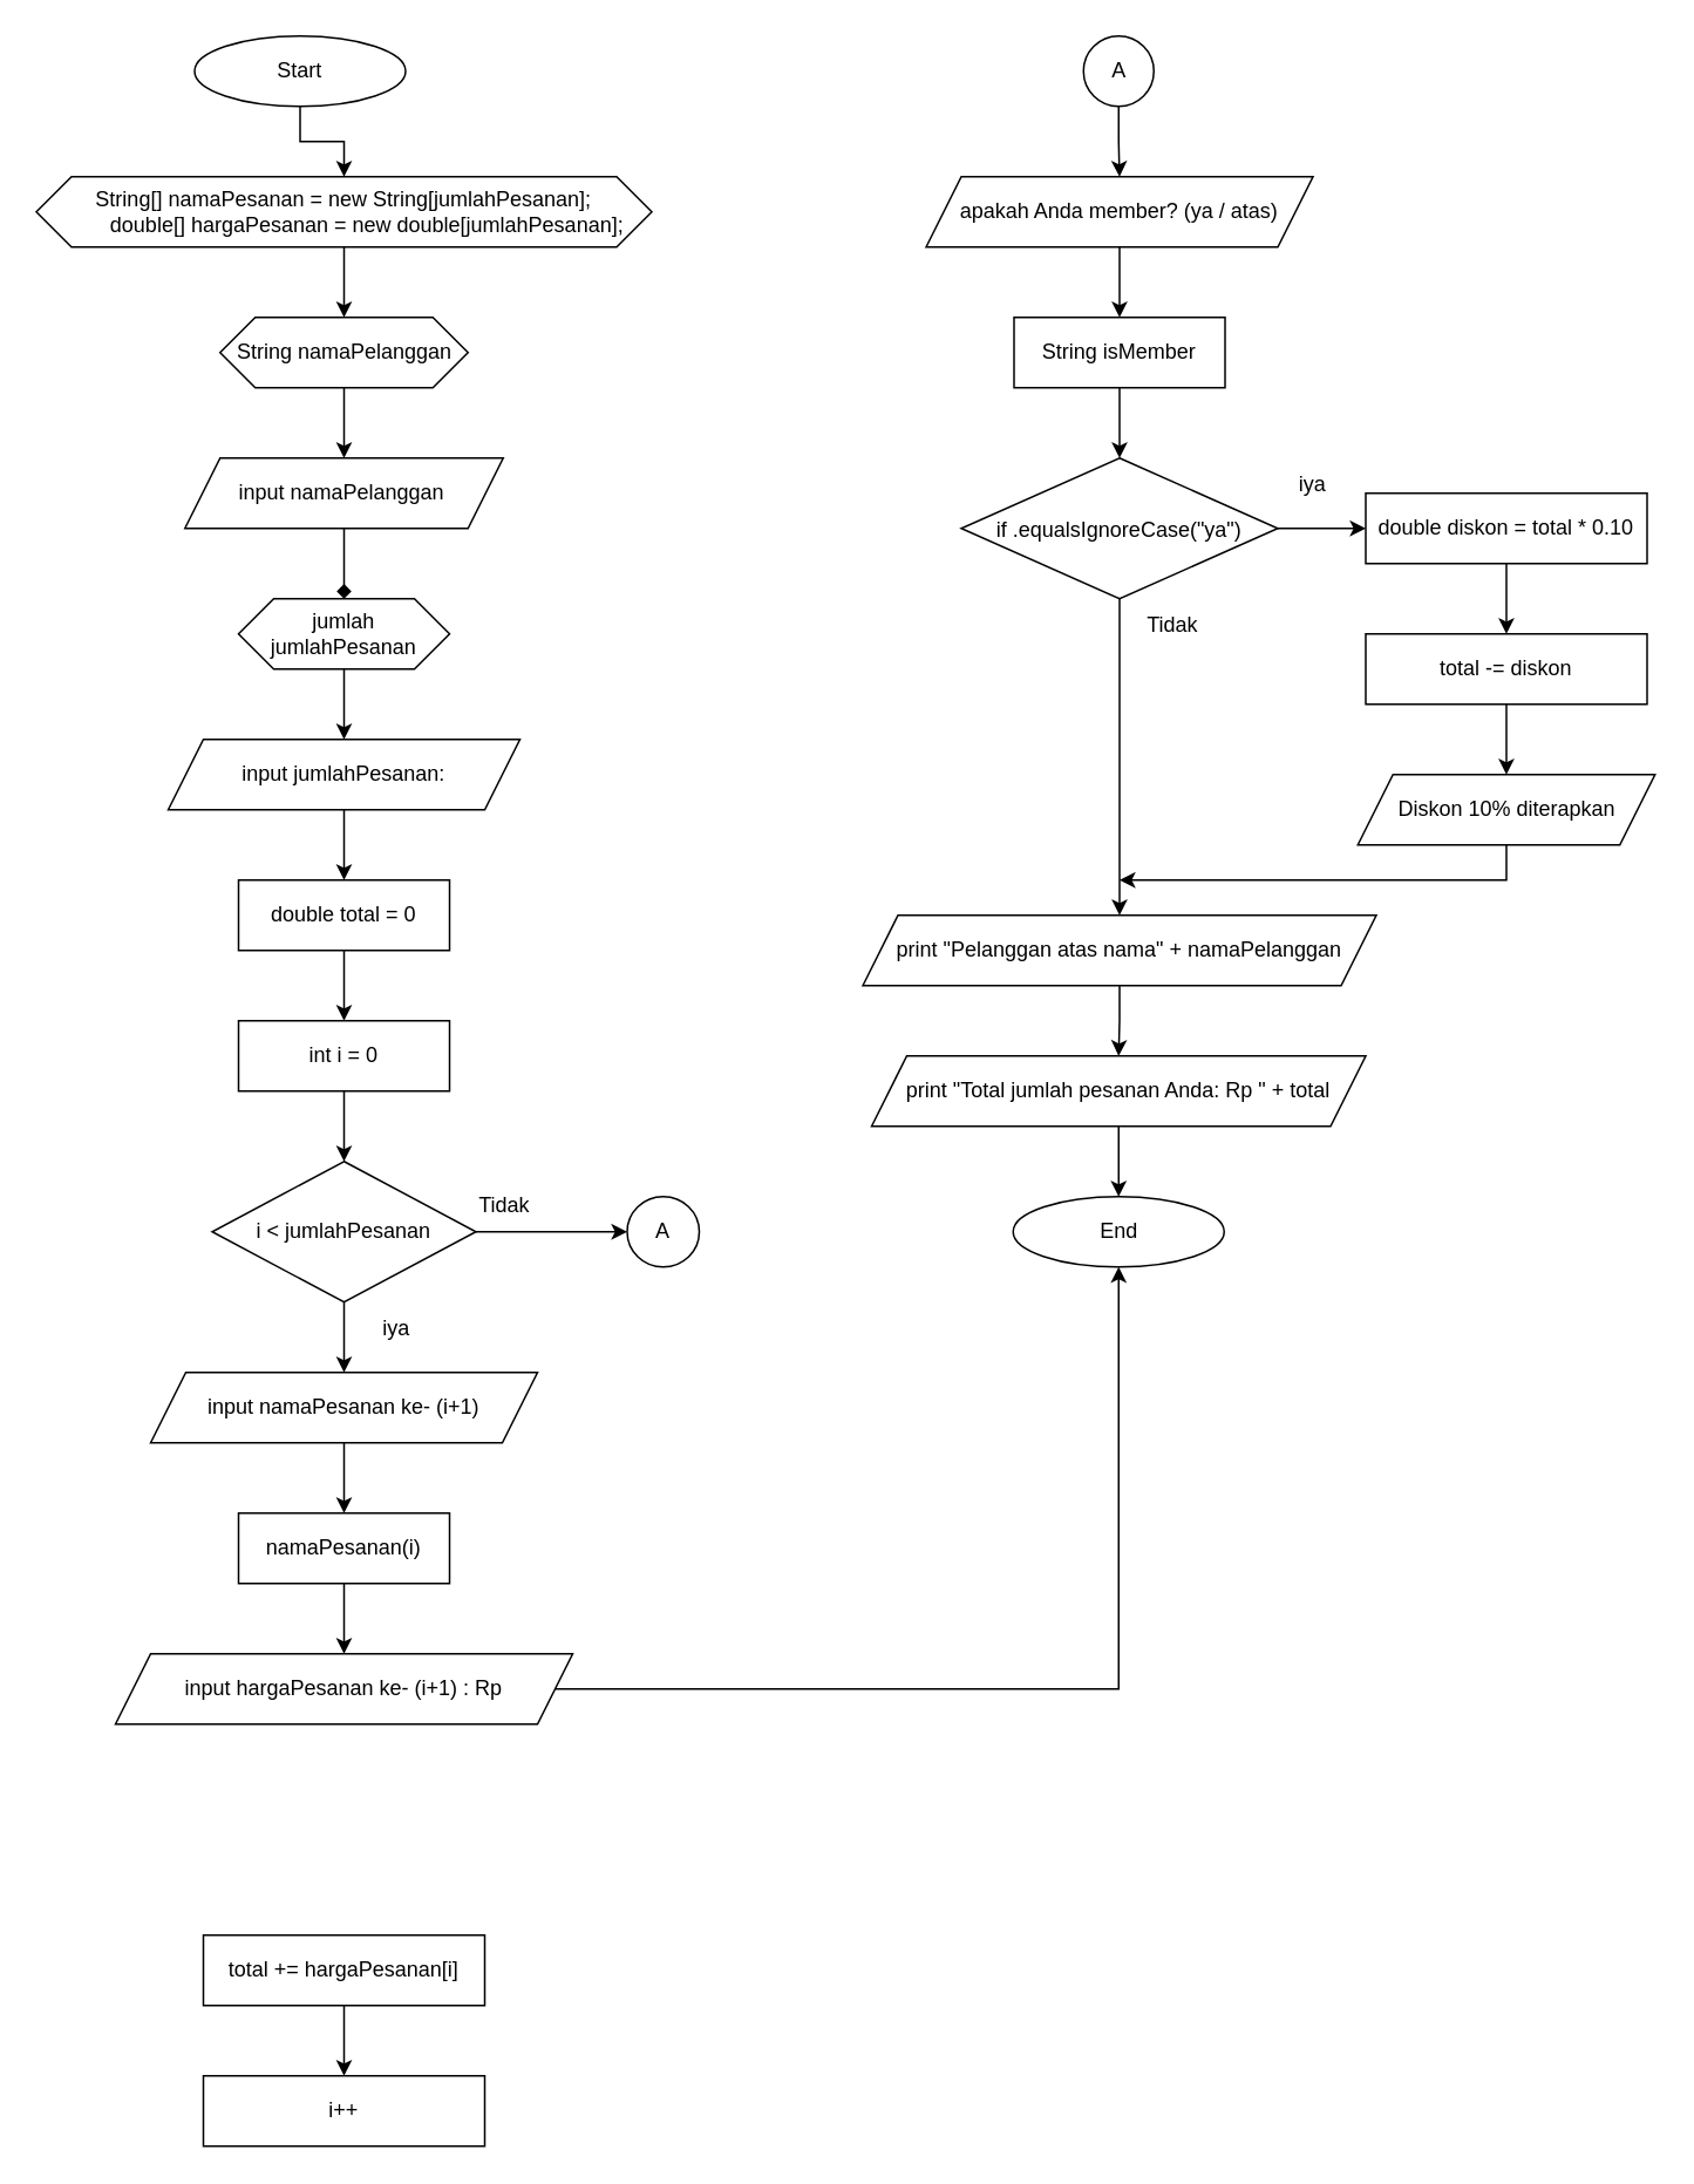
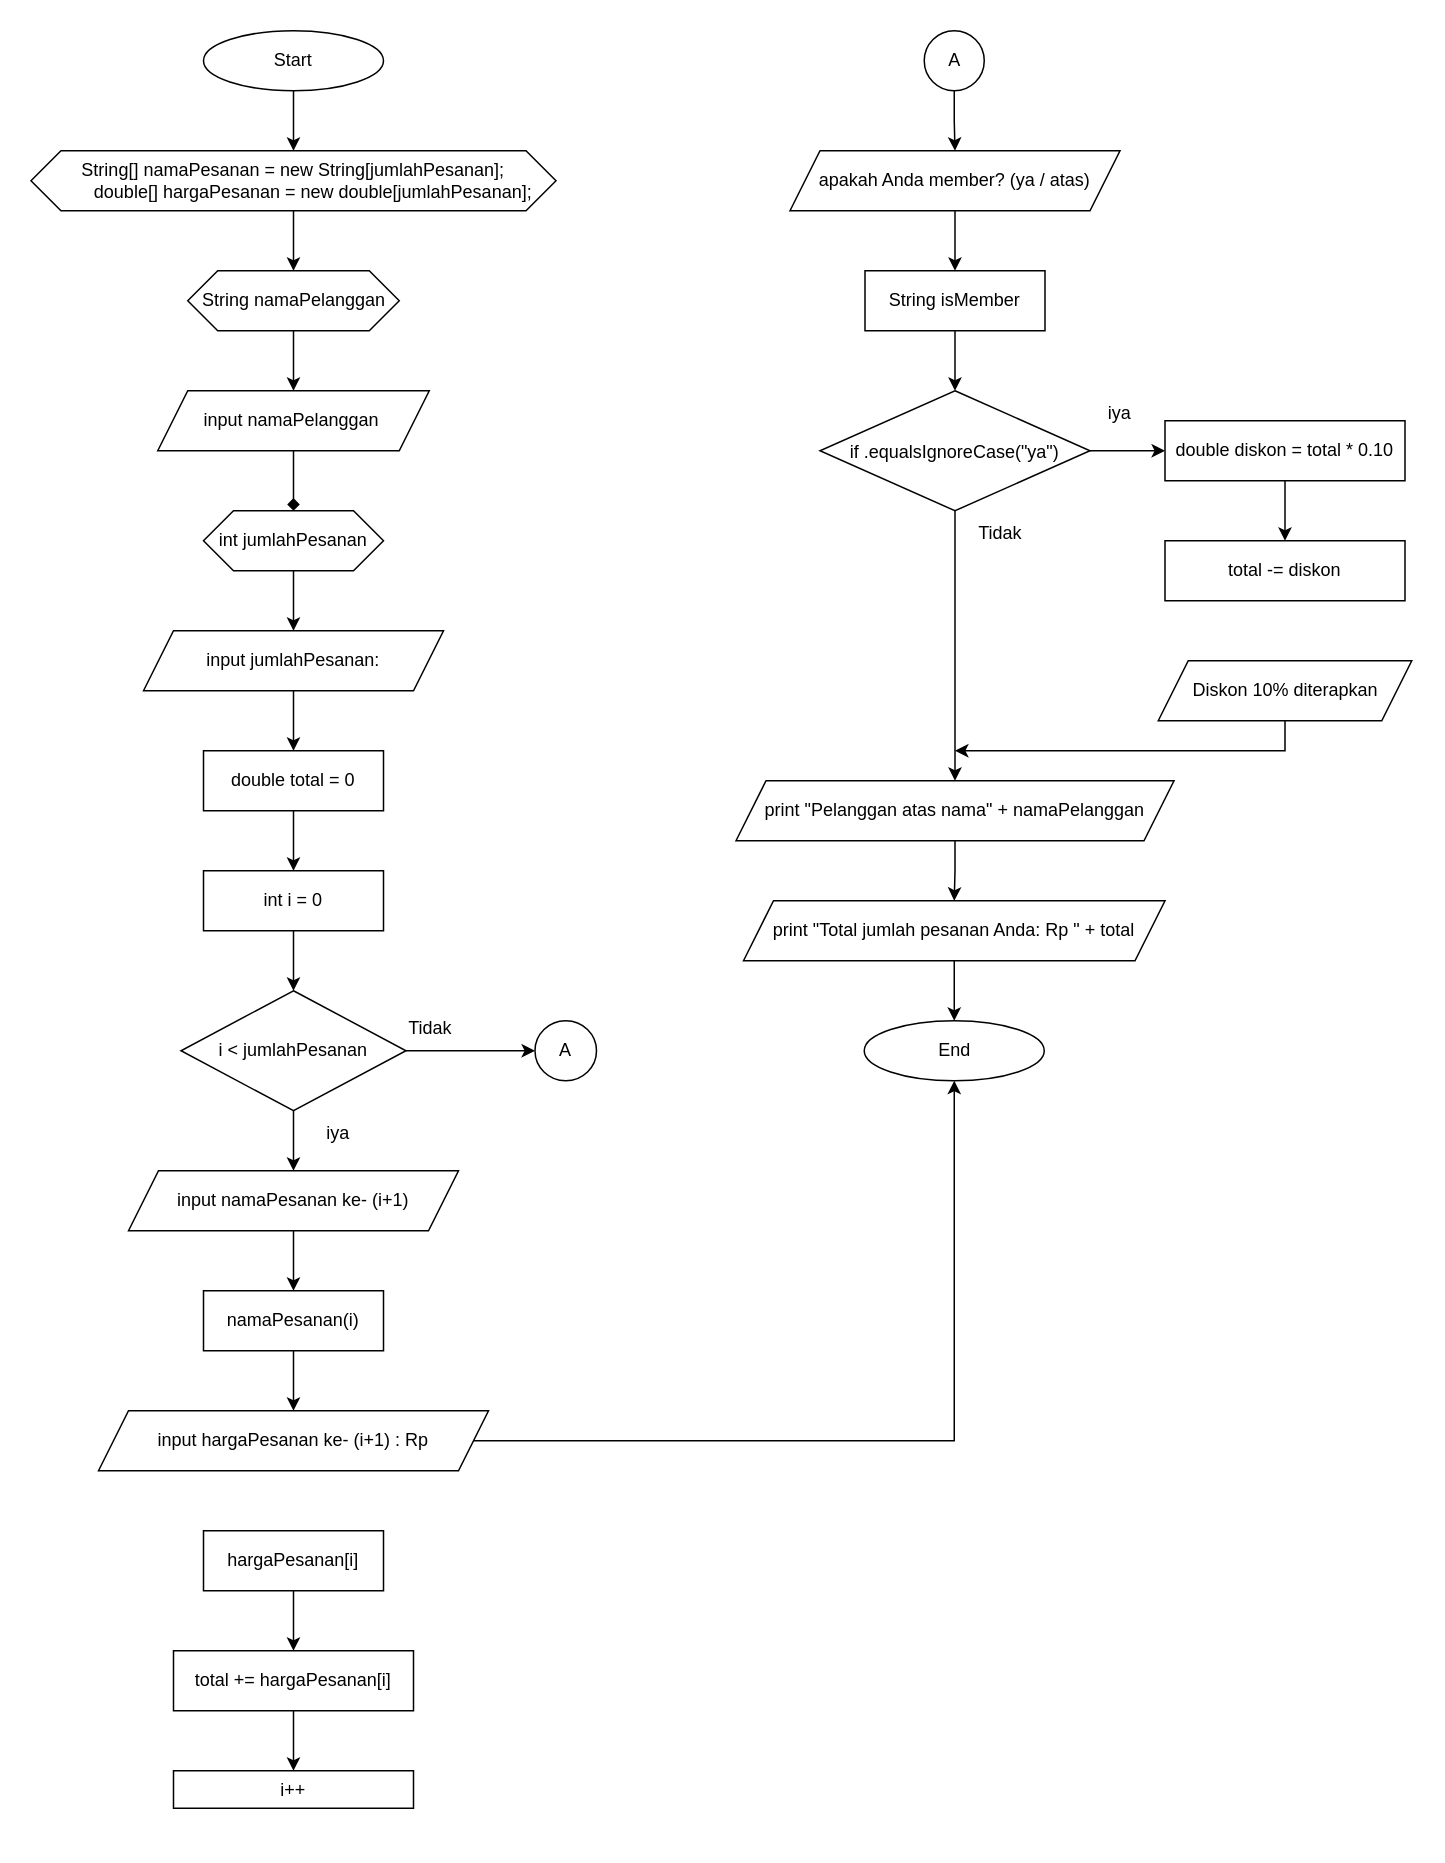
  <mxCell id="0" />
  <mxCell id="1" parent="0" />
  <mxCell id="2" value="" style="edgeStyle=orthogonalEdgeStyle;rounded=0;orthogonalLoop=1;jettySize=auto;html=1;" parent="1" source="3" target="11" edge="1"><mxGeometry relative="1" as="geometry" /></mxCell>
- <mxCell id="3" value="Start" style="ellipse;whiteSpace=wrap;html=1;" parent="1" vertex="1"><mxGeometry x="110" y="20" width="120" height="40" as="geometry" /></mxCell>
- <mxCell id="4" value="jumlah jumlahPesanan" style="shape=hexagon;perimeter=hexagonPerimeter2;whiteSpace=wrap;html=1;fixedSize=1;" parent="1" vertex="1"><mxGeometry x="135" y="340" width="120" height="40" as="geometry" /></mxCell>
+ <mxCell id="3" value="Start" style="ellipse;whiteSpace=wrap;html=1;" parent="1" vertex="1"><mxGeometry x="135" width="120" height="40" as="geometry" y="20" /></mxCell>
+ <mxCell id="4" value="int jumlahPesanan" style="shape=hexagon;perimeter=hexagonPerimeter2;whiteSpace=wrap;html=1;fixedSize=1;" parent="1" vertex="1"><mxGeometry x="135" y="340" width="120" height="40" as="geometry" /></mxCell>
  <mxCell id="5" style="edgeStyle=orthogonalEdgeStyle;rounded=0;orthogonalLoop=1;jettySize=auto;html=1;exitX=0.5;exitY=1;exitDx=0;exitDy=0;entryX=0.5;entryY=0;entryDx=0;entryDy=0;" parent="1" source="4" target="7" edge="1"><mxGeometry relative="1" as="geometry" /></mxCell>
  <mxCell id="6" value="" style="edgeStyle=orthogonalEdgeStyle;rounded=0;orthogonalLoop=1;jettySize=auto;html=1;" parent="1" source="7" target="9" edge="1"><mxGeometry relative="1" as="geometry" /></mxCell>
  <mxCell id="7" value="input jumlahPesanan:" style="shape=parallelogram;perimeter=parallelogramPerimeter;fixedSize=1;whiteSpace=wrap;html=1;" parent="1" vertex="1"><mxGeometry x="95" y="420" width="200" height="40" as="geometry" /></mxCell>
  <mxCell id="8" value="" style="edgeStyle=orthogonalEdgeStyle;rounded=0;orthogonalLoop=1;jettySize=auto;html=1;" parent="1" source="9" target="16" edge="1"><mxGeometry relative="1" as="geometry" /></mxCell>
  <mxCell id="9" value="double total = 0" style="rounded=0;whiteSpace=wrap;html=1;" parent="1" vertex="1"><mxGeometry x="135" y="500" width="120" height="40" as="geometry" /></mxCell>
  <mxCell id="10" value="" style="edgeStyle=orthogonalEdgeStyle;rounded=0;orthogonalLoop=1;jettySize=auto;html=1;" parent="1" source="11" target="47" edge="1"><mxGeometry relative="1" as="geometry" /></mxCell>
  <mxCell id="11" value="String[] namaPesanan = new String[jumlahPesanan];&lt;br&gt;&amp;nbsp; &amp;nbsp; &amp;nbsp; &amp;nbsp; double[] hargaPesanan = new double[jumlahPesanan];" style="shape=hexagon;perimeter=hexagonPerimeter2;fixedSize=1;whiteSpace=wrap;html=1;" parent="1" vertex="1"><mxGeometry x="20" y="100" width="350" height="40" as="geometry" /></mxCell>
  <mxCell id="12" value="" style="edgeStyle=orthogonalEdgeStyle;rounded=0;orthogonalLoop=1;jettySize=auto;html=1;" parent="1" source="14" target="18" edge="1"><mxGeometry relative="1" as="geometry" /></mxCell>
  <mxCell id="13" value="" style="edgeStyle=orthogonalEdgeStyle;rounded=0;orthogonalLoop=1;jettySize=auto;html=1;" edge="1" parent="1" source="14" target="55"><mxGeometry relative="1" as="geometry" /></mxCell>
  <mxCell id="14" value="i &amp;lt; jumlahPesanan" style="rhombus;whiteSpace=wrap;html=1;" parent="1" vertex="1"><mxGeometry x="120" y="660" width="150" height="80" as="geometry" /></mxCell>
  <mxCell id="15" value="" style="edgeStyle=orthogonalEdgeStyle;rounded=0;orthogonalLoop=1;jettySize=auto;html=1;" parent="1" source="16" target="14" edge="1"><mxGeometry relative="1" as="geometry" /></mxCell>
  <mxCell id="16" value="int i = 0" style="whiteSpace=wrap;html=1;rounded=0;" parent="1" vertex="1"><mxGeometry x="135" y="580" width="120" height="40" as="geometry" /></mxCell>
  <mxCell id="17" value="" style="edgeStyle=orthogonalEdgeStyle;rounded=0;orthogonalLoop=1;jettySize=auto;html=1;" parent="1" source="18" target="20" edge="1"><mxGeometry relative="1" as="geometry" /></mxCell>
  <mxCell id="18" value="input namaPesanan ke- (i+1)" style="shape=parallelogram;perimeter=parallelogramPerimeter;whiteSpace=wrap;html=1;fixedSize=1;" parent="1" vertex="1"><mxGeometry x="85" y="780" width="220" height="40" as="geometry" /></mxCell>
  <mxCell id="19" value="" style="edgeStyle=orthogonalEdgeStyle;rounded=0;orthogonalLoop=1;jettySize=auto;html=1;" parent="1" source="20" target="22" edge="1"><mxGeometry relative="1" as="geometry" /></mxCell>
  <mxCell id="20" value="namaPesanan(i)" style="whiteSpace=wrap;html=1;" parent="1" vertex="1"><mxGeometry x="135" y="860" width="120" height="40" as="geometry" /></mxCell>
  <mxCell id="21" value="" style="edgeStyle=orthogonalEdgeStyle;rounded=0;orthogonalLoop=1;jettySize=auto;html=1;" parent="1" source="22" target="44" edge="1"><mxGeometry relative="1" as="geometry" /></mxCell>
  <mxCell id="22" value="input hargaPesanan ke- (i+1) : Rp" style="shape=parallelogram;perimeter=parallelogramPerimeter;whiteSpace=wrap;html=1;fixedSize=1;" parent="1" vertex="1"><mxGeometry x="65" y="940" width="260" height="40" as="geometry" /></mxCell>
+ <mxCell id="23" value="" style="edgeStyle=orthogonalEdgeStyle;rounded=0;orthogonalLoop=1;jettySize=auto;html=1;" parent="1" source="24" target="26" edge="1"><mxGeometry relative="1" as="geometry" /></mxCell>
+ <mxCell id="24" value="hargaPesanan[i]" style="whiteSpace=wrap;html=1;" parent="1" vertex="1"><mxGeometry x="135" y="1020" width="120" height="40" as="geometry" /></mxCell>
  <mxCell id="25" value="" style="edgeStyle=orthogonalEdgeStyle;rounded=0;orthogonalLoop=1;jettySize=auto;html=1;" parent="1" source="26" target="27" edge="1"><mxGeometry relative="1" as="geometry" /></mxCell>
  <mxCell id="26" value="total += hargaPesanan[i]" style="whiteSpace=wrap;html=1;" parent="1" vertex="1"><mxGeometry x="115" y="1100" width="160" height="40" as="geometry" /></mxCell>
- <mxCell id="27" value="i++" style="whiteSpace=wrap;html=1;" parent="1" vertex="1"><mxGeometry x="115" y="1180" width="160" height="40" as="geometry" /></mxCell>
+ <mxCell id="27" value="i++" style="whiteSpace=wrap;html=1;" parent="1" vertex="1"><mxGeometry x="115" y="1180" width="160" height="25" as="geometry" /></mxCell>
  <mxCell id="28" value="iya" style="text;html=1;align=center;verticalAlign=middle;whiteSpace=wrap;rounded=0;" parent="1" vertex="1"><mxGeometry x="195" y="740" width="60" height="30" as="geometry" /></mxCell>
  <mxCell id="29" value="" style="edgeStyle=orthogonalEdgeStyle;rounded=0;orthogonalLoop=1;jettySize=auto;html=1;" parent="1" source="30" target="32" edge="1"><mxGeometry relative="1" as="geometry" /></mxCell>
  <mxCell id="30" value="apakah Anda member? (ya / atas)" style="shape=parallelogram;perimeter=parallelogramPerimeter;whiteSpace=wrap;html=1;fixedSize=1;" parent="1" vertex="1"><mxGeometry x="526" y="100" width="220" height="40" as="geometry" /></mxCell>
  <mxCell id="31" value="" style="edgeStyle=orthogonalEdgeStyle;rounded=0;orthogonalLoop=1;jettySize=auto;html=1;" parent="1" source="32" target="35" edge="1"><mxGeometry relative="1" as="geometry" /></mxCell>
  <mxCell id="32" value="String isMember" style="whiteSpace=wrap;html=1;" parent="1" vertex="1"><mxGeometry x="576" y="180" width="120" height="40" as="geometry" /></mxCell>
  <mxCell id="33" value="" style="edgeStyle=orthogonalEdgeStyle;rounded=0;orthogonalLoop=1;jettySize=auto;html=1;" parent="1" source="35" target="37" edge="1"><mxGeometry relative="1" as="geometry" /></mxCell>
  <mxCell id="34" value="" style="edgeStyle=orthogonalEdgeStyle;rounded=0;orthogonalLoop=1;jettySize=auto;html=1;" parent="1" source="35" target="52" edge="1"><mxGeometry relative="1" as="geometry" /></mxCell>
  <mxCell id="35" value="if .equalsIgnoreCase(&quot;ya&quot;)" style="rhombus;fontSize=12;" parent="1" vertex="1"><mxGeometry x="546" y="260" width="180" height="80" as="geometry" /></mxCell>
  <mxCell id="36" value="" style="edgeStyle=orthogonalEdgeStyle;rounded=0;orthogonalLoop=1;jettySize=auto;html=1;" parent="1" source="37" target="39" edge="1"><mxGeometry relative="1" as="geometry" /></mxCell>
  <mxCell id="37" value="double diskon = total * 0.10" style="rounded=0;whiteSpace=wrap;html=1;" parent="1" vertex="1"><mxGeometry x="776" y="280" width="160" height="40" as="geometry" /></mxCell>
- <mxCell id="38" value="" style="edgeStyle=orthogonalEdgeStyle;rounded=0;orthogonalLoop=1;jettySize=auto;html=1;" parent="1" source="39" target="40" edge="1"><mxGeometry relative="1" as="geometry" /></mxCell>
  <mxCell id="39" value="total -= diskon" style="rounded=0;whiteSpace=wrap;html=1;" parent="1" vertex="1"><mxGeometry x="776" y="360" width="160" height="40" as="geometry" /></mxCell>
  <mxCell id="40" value="Diskon 10% diterapkan" style="shape=parallelogram;perimeter=parallelogramPerimeter;whiteSpace=wrap;html=1;fixedSize=1;rounded=0;" parent="1" vertex="1"><mxGeometry x="771.5" y="440" width="169" height="40" as="geometry" /></mxCell>
  <mxCell id="41" value="Tidak" style="text;strokeColor=none;fillColor=none;align=left;verticalAlign=middle;spacingLeft=4;spacingRight=4;overflow=hidden;points=[[0,0.5],[1,0.5]];portConstraint=eastwest;rotatable=0;whiteSpace=wrap;html=1;" parent="1" vertex="1"><mxGeometry x="265.5" y="670" width="80" height="30" as="geometry" /></mxCell>
  <mxCell id="42" value="iya" style="text;html=1;align=center;verticalAlign=middle;whiteSpace=wrap;rounded=0;" parent="1" vertex="1"><mxGeometry x="716" y="260" width="60" height="30" as="geometry" /></mxCell>
  <mxCell id="43" value="Tidak" style="text;strokeColor=none;fillColor=none;align=left;verticalAlign=middle;spacingLeft=4;spacingRight=4;overflow=hidden;points=[[0,0.5],[1,0.5]];portConstraint=eastwest;rotatable=0;whiteSpace=wrap;html=1;" parent="1" vertex="1"><mxGeometry x="646" y="340" width="80" height="30" as="geometry" /></mxCell>
  <mxCell id="44" value="End" style="ellipse;whiteSpace=wrap;html=1;" parent="1" vertex="1"><mxGeometry x="575.5" y="680" width="120" height="40" as="geometry" /></mxCell>
  <mxCell id="45" value="" style="endArrow=classic;html=1;rounded=0;exitX=0.5;exitY=1;exitDx=0;exitDy=0;" parent="1" source="40" edge="1"><mxGeometry width="50" height="50" relative="1" as="geometry"><mxPoint x="796" y="690" as="sourcePoint" /><mxPoint x="636" y="500" as="targetPoint" /><Array as="points"><mxPoint x="856" y="500" /></Array></mxGeometry></mxCell>
  <mxCell id="46" value="" style="edgeStyle=orthogonalEdgeStyle;rounded=0;orthogonalLoop=1;jettySize=auto;html=1;" parent="1" source="47" target="50" edge="1"><mxGeometry relative="1" as="geometry" /></mxCell>
  <mxCell id="47" value="String namaPelanggan" style="shape=hexagon;perimeter=hexagonPerimeter2;whiteSpace=wrap;html=1;fixedSize=1;" parent="1" vertex="1"><mxGeometry x="124.5" y="180" width="141" height="40" as="geometry" /></mxCell>
  <mxCell id="48" style="edgeStyle=orthogonalEdgeStyle;rounded=0;orthogonalLoop=1;jettySize=auto;html=1;exitX=0.5;exitY=1;exitDx=0;exitDy=0;" parent="1" source="47" target="47" edge="1"><mxGeometry relative="1" as="geometry" /></mxCell>
  <mxCell id="49" value="" style="edgeStyle=orthogonalEdgeStyle;rounded=0;orthogonalLoop=1;jettySize=auto;html=1;endArrow=diamond;" parent="1" source="50" target="4" edge="1"><mxGeometry relative="1" as="geometry" /></mxCell>
  <mxCell id="50" value="input namaPelanggan&amp;nbsp;" style="shape=parallelogram;perimeter=parallelogramPerimeter;whiteSpace=wrap;html=1;fixedSize=1;" parent="1" vertex="1"><mxGeometry x="104.5" y="260" width="181" height="40" as="geometry" /></mxCell>
  <mxCell id="51" value="" style="edgeStyle=orthogonalEdgeStyle;rounded=0;orthogonalLoop=1;jettySize=auto;html=1;" parent="1" source="52" target="54" edge="1"><mxGeometry relative="1" as="geometry" /></mxCell>
  <mxCell id="52" value="print &quot;Pelanggan atas nama&quot; + namaPelanggan" style="shape=parallelogram;perimeter=parallelogramPerimeter;whiteSpace=wrap;html=1;fixedSize=1;" parent="1" vertex="1"><mxGeometry x="490" y="520" width="292" height="40" as="geometry" /></mxCell>
  <mxCell id="53" value="" style="edgeStyle=orthogonalEdgeStyle;rounded=0;orthogonalLoop=1;jettySize=auto;html=1;" edge="1" parent="1" source="54" target="44"><mxGeometry relative="1" as="geometry" /></mxCell>
  <mxCell id="54" value="print &quot;Total jumlah pesanan Anda: Rp &quot; + total" style="shape=parallelogram;perimeter=parallelogramPerimeter;whiteSpace=wrap;html=1;fixedSize=1;" parent="1" vertex="1"><mxGeometry x="495" y="600" width="281" height="40" as="geometry" /></mxCell>
  <mxCell id="55" value="A" style="ellipse;whiteSpace=wrap;html=1;" vertex="1" parent="1"><mxGeometry x="356" y="680" width="41" height="40" as="geometry" /></mxCell>
  <mxCell id="56" value="" style="edgeStyle=orthogonalEdgeStyle;rounded=0;orthogonalLoop=1;jettySize=auto;html=1;" edge="1" parent="1" source="57" target="30"><mxGeometry relative="1" as="geometry" /></mxCell>
  <mxCell id="57" value="A" style="ellipse;whiteSpace=wrap;html=1;aspect=fixed;" vertex="1" parent="1"><mxGeometry x="615.5" width="40" height="40" as="geometry" y="20" /></mxCell>
